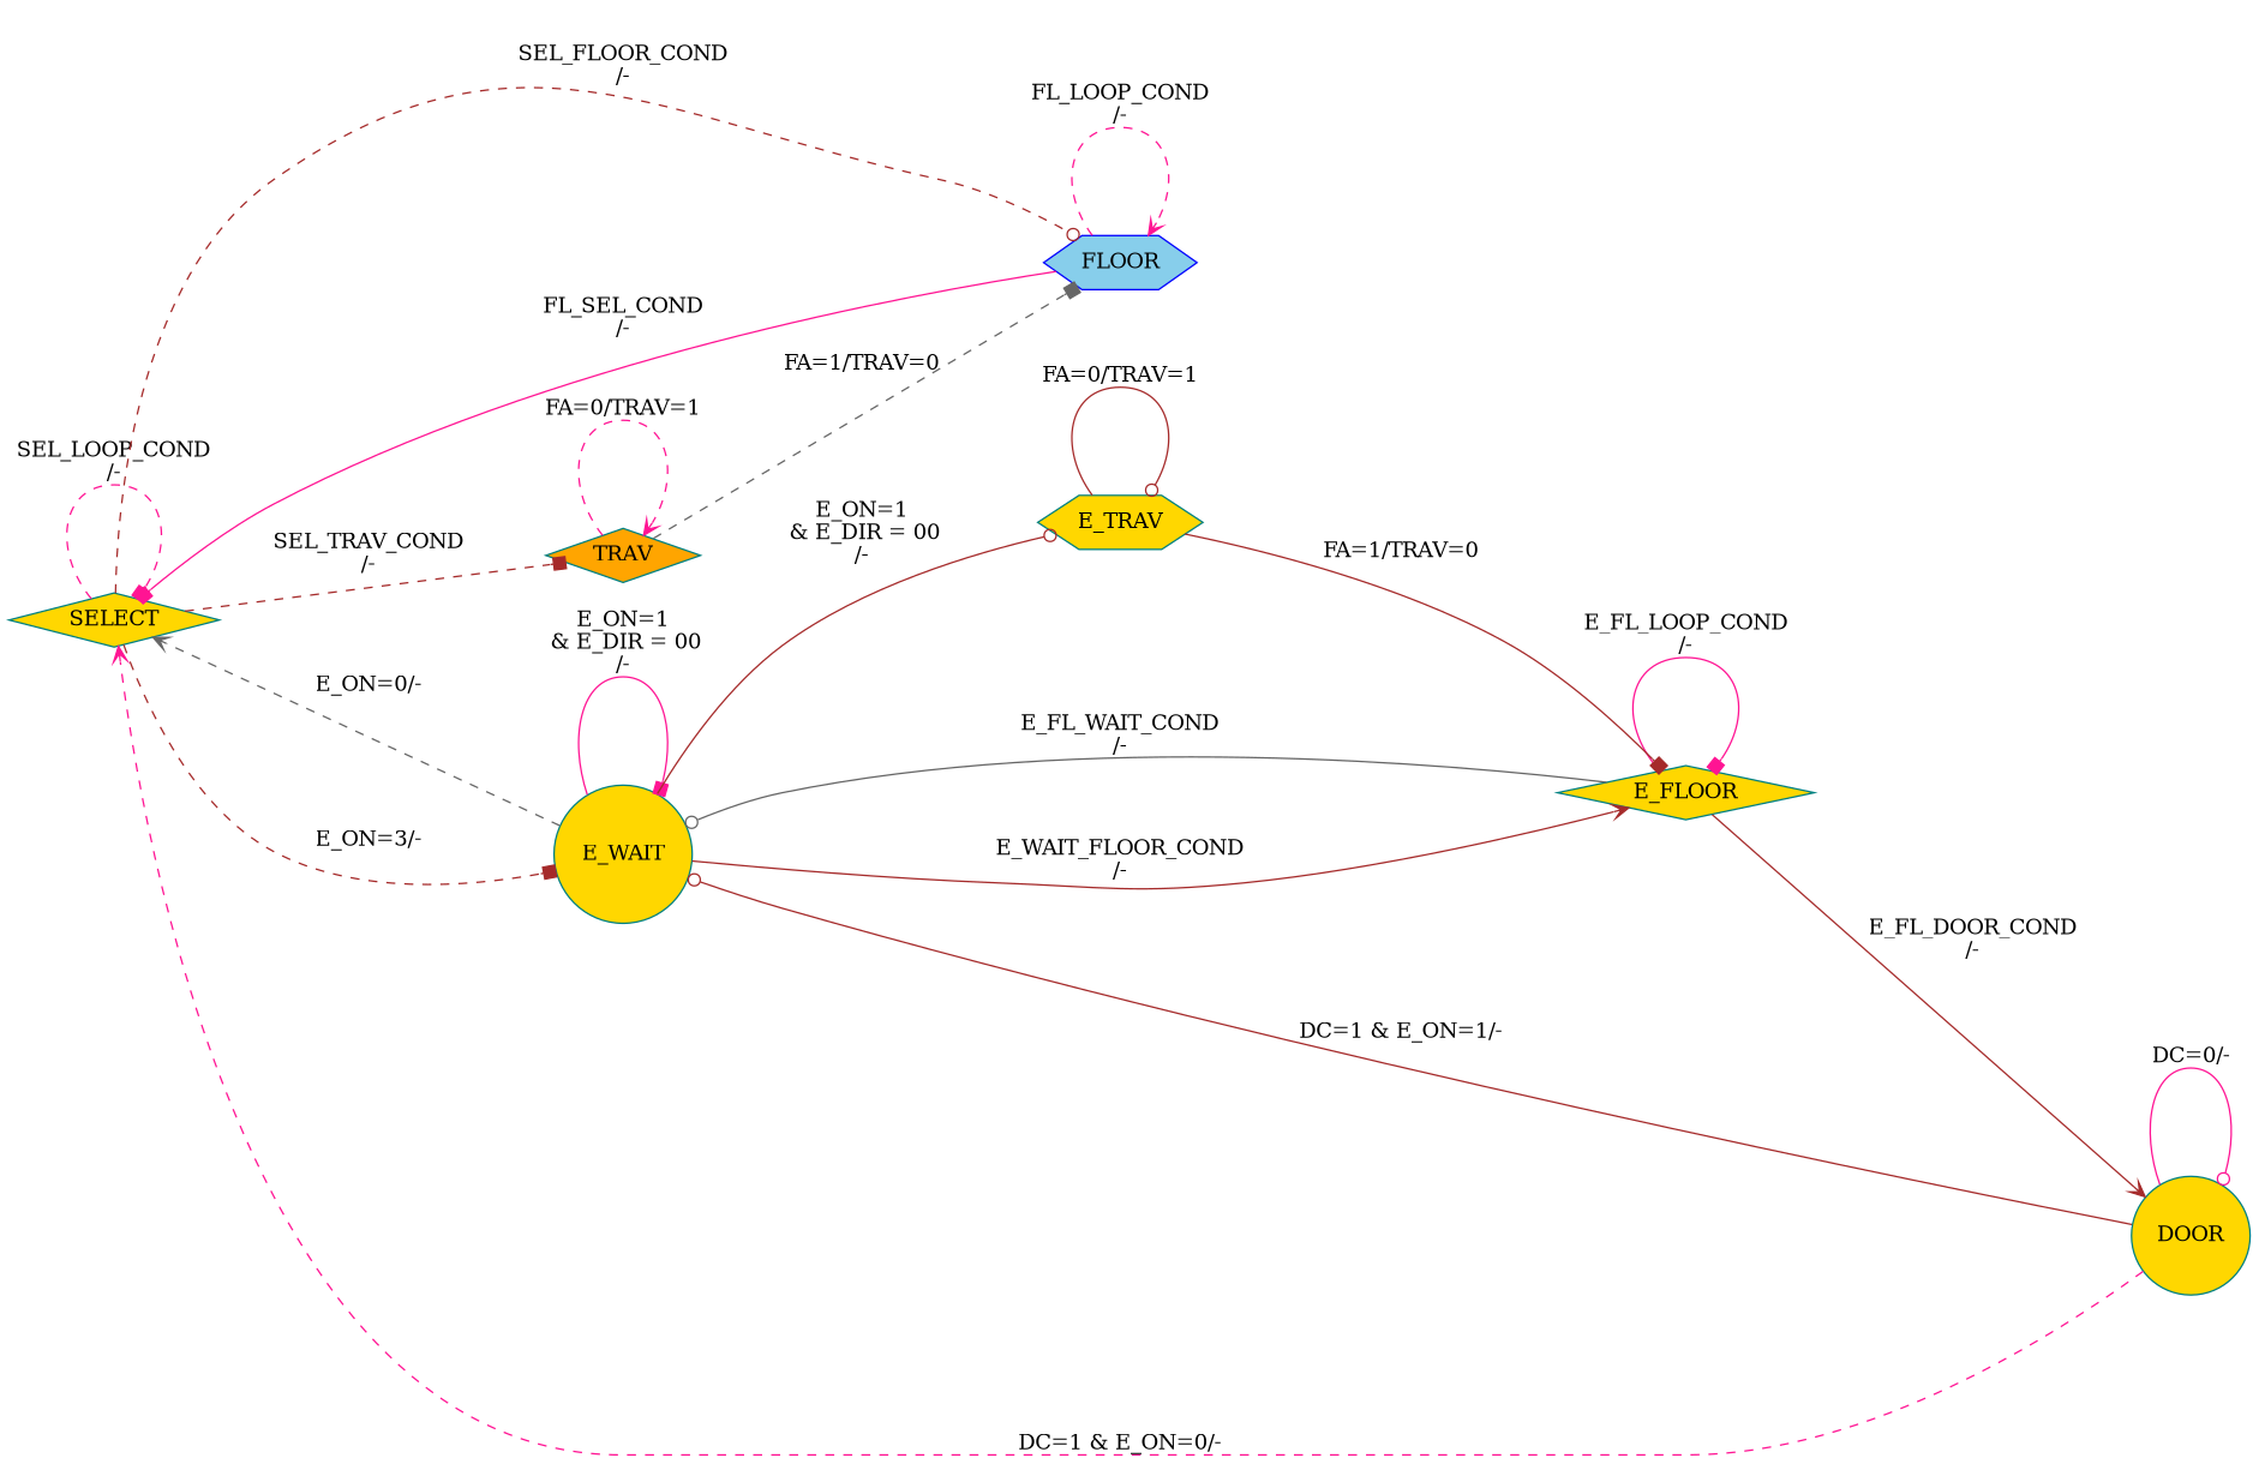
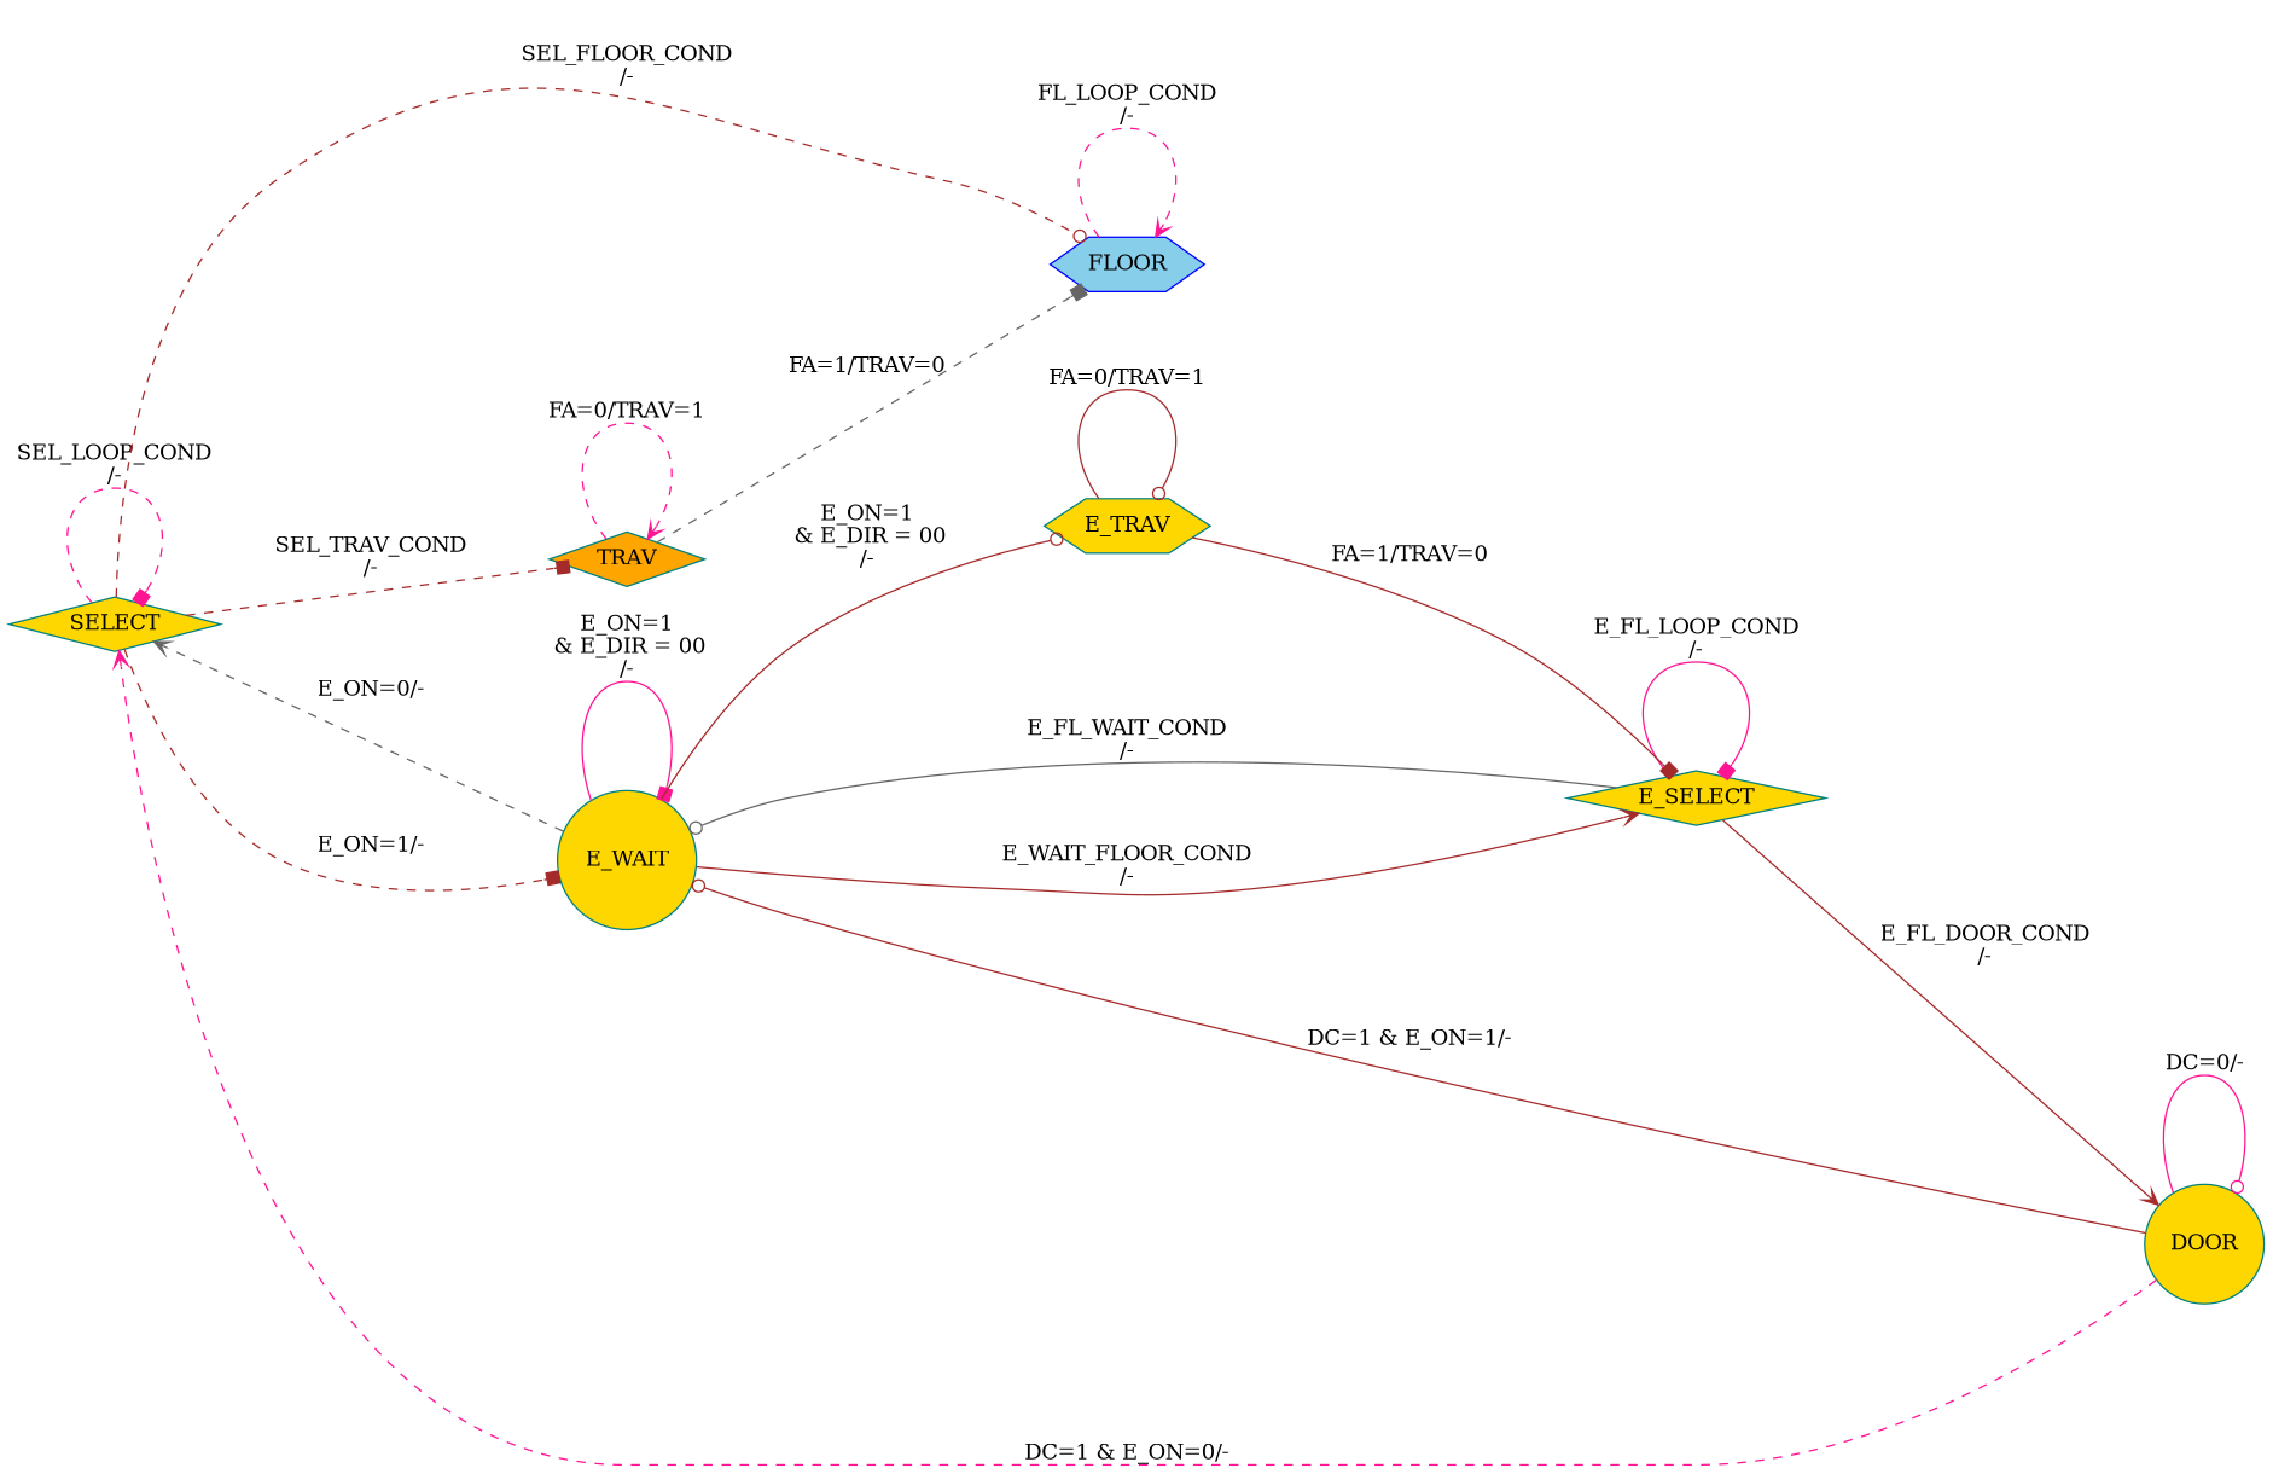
  digraph {
    nodesep=1
    rankdir=LR
    ranksep=1
    node [color=teal fillcolor=gold shape=diamond style=filled]
    edge [arrowhead=box color=brown style=solid]
    SELECT
    TRAV [fillcolor=orange]
    FLOOR [color=blue fillcolor=skyblue shape=hexagon]
    E_WAIT [shape=circle]
-   E_FLOOR
+   E_FLOOR [label=E_SELECT]
    E_TRAV [shape=hexagon]
    DOOR [shape=circle]
    SELECT -> SELECT [color=deeppink label="SEL_LOOP_COND\n/-" style=dashed]
    SELECT -> TRAV [label="SEL_TRAV_COND\n/-" style=dashed]
    SELECT -> FLOOR [arrowhead=odot label="SEL_FLOOR_COND\n/-" style=dashed]
-   SELECT -> E_WAIT [label="E_ON=3/-" style=dashed]
+   SELECT -> E_WAIT [label="E_ON=1/-" style=dashed]
    TRAV -> TRAV [arrowhead=vee color=deeppink label="FA=0/TRAV=1" style=dashed]
    TRAV -> FLOOR [color=gray40 label="FA=1/TRAV=0" style=dashed]
-   FLOOR -> SELECT [color=deeppink label="FL_SEL_COND\n/-"]
    FLOOR -> FLOOR [arrowhead=vee color=deeppink label="FL_LOOP_COND\n/-" style=dashed]
    E_WAIT -> SELECT [arrowhead=vee color=gray40 label="E_ON=0/-" style=dashed]
    E_WAIT -> E_WAIT [color=deeppink label="E_ON=1\n & E_DIR = 00\n/-"]
    E_WAIT -> E_FLOOR [arrowhead=vee label="E_WAIT_FLOOR_COND\n/-"]
    E_WAIT -> E_TRAV [arrowhead=odot label="E_ON=1\n & E_DIR = 00\n/-"]
    E_FLOOR -> E_WAIT [arrowhead=odot color=gray40 label="E_FL_WAIT_COND\n/-"]
    E_FLOOR -> E_FLOOR [color=deeppink label="E_FL_LOOP_COND\n/-"]
    E_FLOOR -> DOOR [arrowhead=vee label="E_FL_DOOR_COND\n/-"]
    E_TRAV -> E_FLOOR [label="FA=1/TRAV=0"]
    E_TRAV -> E_TRAV [arrowhead=odot label="FA=0/TRAV=1"]
    DOOR -> SELECT [arrowhead=vee color=deeppink label="DC=1 & E_ON=0/-" style=dashed]
    DOOR -> E_WAIT [arrowhead=odot label="DC=1 & E_ON=1/-"]
    DOOR -> DOOR [arrowhead=odot color=deeppink label="DC=0/-"]
  }
